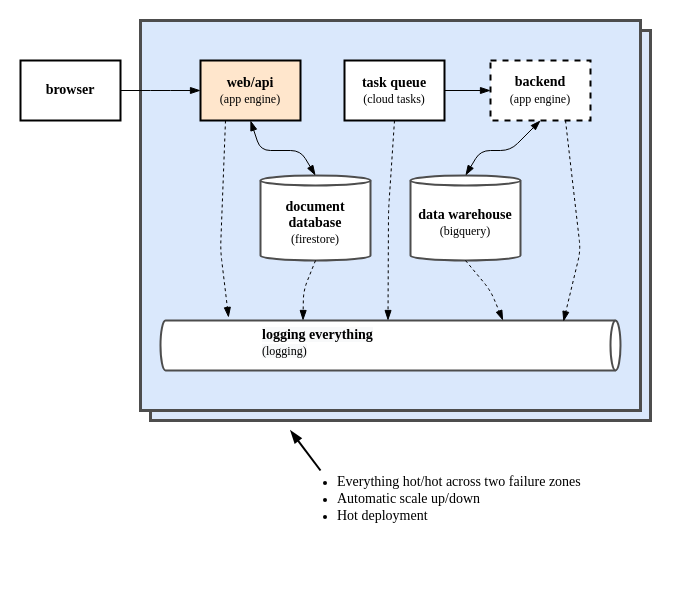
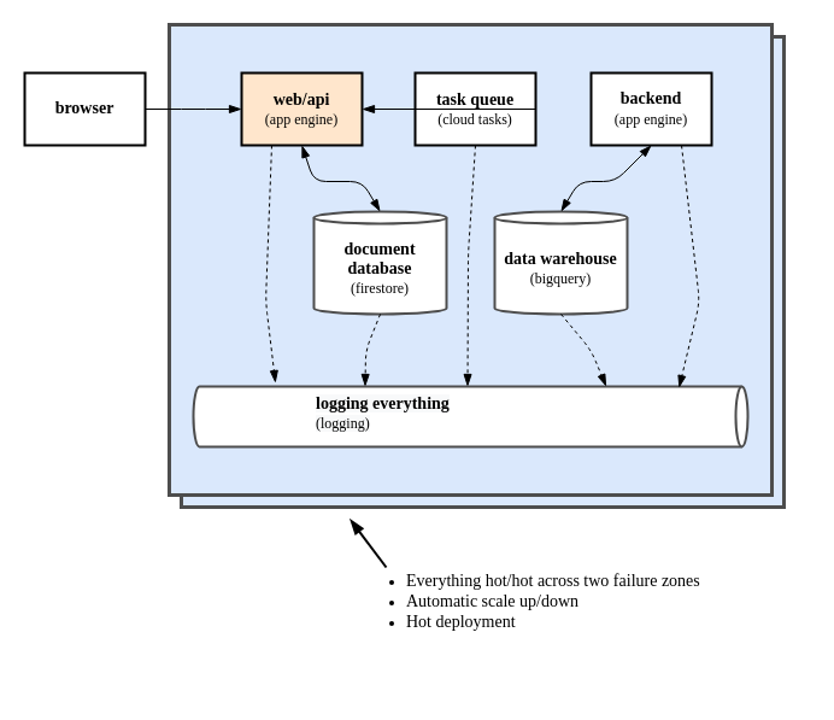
  <mxCell id="0" />
  <mxCell id="1" parent="0" />
  <mxCell id="2" value="&lt;font face=&quot;Verdana&quot; style=&quot;font-size: 14px&quot;&gt;&lt;b&gt;browser&lt;/b&gt;&lt;/font&gt;" style="rounded=0;whiteSpace=wrap;html=1;strokeWidth=2;" vertex="1" parent="1"><mxGeometry x="20" y="60" width="100" height="60" as="geometry" /></mxCell>
  <mxCell id="3" value="" style="rounded=0;whiteSpace=wrap;html=1;fillColor=#dae8fc;strokeWidth=3;strokeColor=#4D4D4D;" vertex="1" parent="1"><mxGeometry x="150" y="30" width="500" height="390" as="geometry" /></mxCell>
  <mxCell id="4" value="" style="rounded=0;whiteSpace=wrap;html=1;fillColor=#dae8fc;strokeWidth=3;strokeColor=#4D4D4D;" vertex="1" parent="1"><mxGeometry x="140" y="20" width="500" height="390" as="geometry" /></mxCell>
  <mxCell id="5" value="&lt;pre&gt;&lt;ul&gt;&lt;li&gt;&lt;span style=&quot;font-family: &amp;#34;verdana&amp;#34; ; font-size: 14px ; text-align: center&quot;&gt;Everything hot/hot across two failure zones&lt;/span&gt;&lt;/li&gt;&lt;ul style=&quot;font-family: &amp;#34;helvetica&amp;#34;&quot;&gt;&lt;/ul&gt;&lt;li&gt;&lt;span style=&quot;font-family: &amp;#34;verdana&amp;#34; ; font-size: 14px ; text-align: center&quot;&gt;Automatic scale up/down&lt;/span&gt;&lt;br&gt;&lt;/li&gt;&lt;li&gt;&lt;span style=&quot;font-family: &amp;#34;verdana&amp;#34; ; font-size: 14px ; text-align: center&quot;&gt;Hot deployment&lt;/span&gt;&lt;/li&gt;&lt;/ul&gt;&lt;/pre&gt;" style="text;whiteSpace=wrap;html=1;" vertex="1" parent="1"><mxGeometry x="295" y="455" width="375" height="70" as="geometry" /></mxCell>
  <mxCell id="6" value="&lt;font face=&quot;Verdana&quot;&gt;&lt;span style=&quot;font-size: 14px&quot;&gt;&lt;b&gt;web/api&lt;/b&gt;&lt;/span&gt;&lt;br&gt;&lt;font style=&quot;font-size: 12px&quot;&gt;(app engine)&lt;/font&gt;&lt;br&gt;&lt;/font&gt;" style="rounded=0;whiteSpace=wrap;html=1;strokeWidth=2;fillColor=#ffe6cc;" vertex="1" parent="1"><mxGeometry x="200" y="60" width="100" height="60" as="geometry" /></mxCell>
  <mxCell id="7" value="&lt;font face=&quot;Verdana&quot;&gt;&lt;b style=&quot;font-size: 14px&quot;&gt;task queue&lt;/b&gt;&lt;br&gt;&lt;font style=&quot;font-size: 12px&quot;&gt;(cloud tasks)&lt;/font&gt;&lt;br&gt;&lt;/font&gt;" style="rounded=0;whiteSpace=wrap;html=1;strokeWidth=2;" vertex="1" parent="1"><mxGeometry x="344" y="60" width="100" height="60" as="geometry" /></mxCell>
- <mxCell id="8" value="&lt;font face=&quot;Verdana&quot; style=&quot;font-size: 14px&quot;&gt;&lt;b&gt;backend&lt;/b&gt;&lt;br&gt;&lt;/font&gt;&lt;span style=&quot;font-family: &amp;#34;verdana&amp;#34;&quot;&gt;(app engine)&lt;/span&gt;&lt;font face=&quot;Verdana&quot; style=&quot;font-size: 14px&quot;&gt;&lt;br&gt;&lt;/font&gt;" style="rounded=0;whiteSpace=wrap;html=1;strokeWidth=2;dashed=1;" vertex="1" parent="1"><mxGeometry x="490" y="60" width="100" height="60" as="geometry" /></mxCell>
+ <mxCell id="8" value="&lt;font face=&quot;Verdana&quot; style=&quot;font-size: 14px&quot;&gt;&lt;b&gt;backend&lt;/b&gt;&lt;br&gt;&lt;/font&gt;&lt;span style=&quot;font-family: &amp;#34;verdana&amp;#34;&quot;&gt;(app engine)&lt;/span&gt;&lt;font face=&quot;Verdana&quot; style=&quot;font-size: 14px&quot;&gt;&lt;br&gt;&lt;/font&gt;" style="rounded=0;whiteSpace=wrap;html=1;strokeWidth=2;" vertex="1" parent="1"><mxGeometry x="490" y="60" width="100" height="60" as="geometry" /></mxCell>
  <mxCell id="9" value="&lt;span style=&quot;font-family: &amp;#34;verdana&amp;#34; ; font-size: 14px&quot;&gt;&lt;b&gt;document&lt;br&gt;database&lt;/b&gt;&lt;/span&gt;&lt;br style=&quot;font-family: &amp;#34;verdana&amp;#34;&quot;&gt;&lt;font style=&quot;font-family: &amp;#34;verdana&amp;#34;&quot;&gt;(firestore)&lt;/font&gt;" style="shape=cylinder3;whiteSpace=wrap;html=1;boundedLbl=1;backgroundOutline=1;size=5;strokeColor=#4D4D4D;strokeWidth=2;" vertex="1" parent="1"><mxGeometry x="260" y="175" width="110" height="85" as="geometry" /></mxCell>
  <mxCell id="10" value="&lt;span style=&quot;font-family: &amp;#34;verdana&amp;#34; ; font-size: 14px&quot;&gt;&lt;b&gt;data warehouse&lt;/b&gt;&lt;/span&gt;&lt;br style=&quot;font-family: &amp;#34;verdana&amp;#34;&quot;&gt;&lt;font style=&quot;font-family: &amp;#34;verdana&amp;#34;&quot;&gt;(bigquery)&lt;/font&gt;" style="shape=cylinder3;whiteSpace=wrap;html=1;boundedLbl=1;backgroundOutline=1;size=5;strokeColor=#4D4D4D;strokeWidth=2;" vertex="1" parent="1"><mxGeometry x="410" y="175" width="110" height="85" as="geometry" /></mxCell>
  <mxCell id="11" value="" style="shape=cylinder3;whiteSpace=wrap;html=1;boundedLbl=1;backgroundOutline=1;size=5;strokeColor=#4D4D4D;strokeWidth=2;rotation=90;" vertex="1" parent="1"><mxGeometry x="365" y="115" width="50" height="460" as="geometry" /></mxCell>
  <mxCell id="12" value="&lt;span style=&quot;color: rgb(0 , 0 , 0) ; font-family: &amp;#34;verdana&amp;#34; ; font-style: normal ; font-weight: 400 ; letter-spacing: normal ; text-align: center ; text-indent: 0px ; text-transform: none ; word-spacing: 0px ; background-color: rgb(248 , 249 , 250) ; font-size: 14px&quot;&gt;&lt;b&gt;logging everything&lt;/b&gt;&lt;/span&gt;&lt;br style=&quot;color: rgb(0 , 0 , 0) ; font-family: &amp;#34;verdana&amp;#34; ; font-size: 12px ; font-style: normal ; font-weight: 400 ; letter-spacing: normal ; text-align: center ; text-indent: 0px ; text-transform: none ; word-spacing: 0px ; background-color: rgb(248 , 249 , 250)&quot;&gt;&lt;font style=&quot;color: rgb(0 , 0 , 0) ; font-family: &amp;#34;verdana&amp;#34; ; font-size: 12px ; font-style: normal ; font-weight: 400 ; letter-spacing: normal ; text-align: center ; text-indent: 0px ; text-transform: none ; word-spacing: 0px ; background-color: rgb(248 , 249 , 250)&quot;&gt;(logging)&lt;/font&gt;" style="text;whiteSpace=wrap;html=1;" vertex="1" parent="1"><mxGeometry x="260" y="320" width="170" height="40" as="geometry" /></mxCell>
  <mxCell id="13" value="" style="endArrow=blockThin;html=1;endFill=1;endSize=8;strokeWidth=2;" edge="1" parent="1"><mxGeometry width="50" height="50" relative="1" as="geometry"><mxPoint x="320" y="470" as="sourcePoint" /><mxPoint x="290" y="430" as="targetPoint" /></mxGeometry></mxCell>
- <mxCell id="14" value="" style="endArrow=blockThin;html=1;strokeWidth=1;endFill=1;endSize=8;entryX=0;entryY=0.5;entryDx=0;entryDy=0;exitX=1;exitY=0.5;exitDx=0;exitDy=0;" edge="1" parent="1" source="7" target="8"><mxGeometry width="50" height="50" relative="1" as="geometry"><mxPoint x="310" y="100" as="sourcePoint" /><mxPoint x="354" y="100" as="targetPoint" /></mxGeometry></mxCell>
+ <mxCell id="14" value="" style="endArrow=blockThin;html=1;strokeWidth=1;endFill=1;endSize=8;exitX=1;exitY=0.5;exitDx=0;exitDy=0;" edge="1" parent="1" source="7" target="6"><mxGeometry width="50" height="50" relative="1" as="geometry"><mxPoint x="310" y="100" as="sourcePoint" /><mxPoint x="354" y="100" as="targetPoint" /></mxGeometry></mxCell>
  <mxCell id="15" value="" style="endArrow=blockThin;html=1;strokeWidth=1;endFill=1;endSize=8;exitX=0.5;exitY=1;exitDx=0;exitDy=0;entryX=0.5;entryY=0;entryDx=0;entryDy=0;entryPerimeter=0;startSize=8;startArrow=blockThin;startFill=1;" edge="1" parent="1" source="6" target="9"><mxGeometry width="50" height="50" relative="1" as="geometry"><mxPoint x="320" y="110" as="sourcePoint" /><mxPoint x="364" y="110" as="targetPoint" /><Array as="points"><mxPoint x="260" y="150" /><mxPoint x="300" y="150" /></Array></mxGeometry></mxCell>
  <mxCell id="16" value="" style="endArrow=blockThin;html=1;strokeWidth=1;endFill=1;endSize=8;exitX=0.5;exitY=1;exitDx=0;exitDy=0;startSize=8;startArrow=blockThin;startFill=1;entryX=0.5;entryY=0;entryDx=0;entryDy=0;entryPerimeter=0;" edge="1" parent="1" source="8" target="10"><mxGeometry width="50" height="50" relative="1" as="geometry"><mxPoint x="400" y="120" as="sourcePoint" /><mxPoint x="465" y="175" as="targetPoint" /><Array as="points"><mxPoint x="510" y="150" /><mxPoint x="480" y="150" /></Array></mxGeometry></mxCell>
  <mxCell id="17" value="" style="endArrow=blockThin;html=1;strokeWidth=1;endFill=1;endSize=8;entryX=-0.06;entryY=0.852;entryDx=0;entryDy=0;exitX=0.25;exitY=1;exitDx=0;exitDy=0;entryPerimeter=0;dashed=1;" edge="1" parent="1" source="6" target="11"><mxGeometry width="50" height="50" relative="1" as="geometry"><mxPoint x="454" y="100" as="sourcePoint" /><mxPoint x="500" y="100" as="targetPoint" /><Array as="points"><mxPoint x="220" y="250" /></Array></mxGeometry></mxCell>
  <mxCell id="18" value="" style="endArrow=blockThin;html=1;strokeWidth=1;endFill=1;endSize=8;entryX=0.75;entryY=0;entryDx=0;entryDy=0;exitX=0.5;exitY=1;exitDx=0;exitDy=0;dashed=1;" edge="1" parent="1" source="7" target="12"><mxGeometry width="50" height="50" relative="1" as="geometry"><mxPoint x="235" y="130" as="sourcePoint" /><mxPoint x="238.08" y="327" as="targetPoint" /><Array as="points"><mxPoint x="388" y="210" /></Array></mxGeometry></mxCell>
  <mxCell id="19" value="" style="endArrow=blockThin;html=1;strokeWidth=1;endFill=1;endSize=8;entryX=0.02;entryY=0.124;entryDx=0;entryDy=0;exitX=0.75;exitY=1;exitDx=0;exitDy=0;entryPerimeter=0;dashed=1;" edge="1" parent="1" source="8" target="11"><mxGeometry width="50" height="50" relative="1" as="geometry"><mxPoint x="245" y="140" as="sourcePoint" /><mxPoint x="248.08" y="337" as="targetPoint" /><Array as="points"><mxPoint x="580" y="250" /></Array></mxGeometry></mxCell>
  <mxCell id="20" value="" style="endArrow=blockThin;html=1;strokeWidth=1;endFill=1;endSize=8;entryX=0.25;entryY=0;entryDx=0;entryDy=0;exitX=0.5;exitY=1;exitDx=0;exitDy=0;dashed=1;exitPerimeter=0;" edge="1" parent="1" source="9" target="12"><mxGeometry width="50" height="50" relative="1" as="geometry"><mxPoint x="255" y="150" as="sourcePoint" /><mxPoint x="258.08" y="347" as="targetPoint" /><Array as="points"><mxPoint x="303" y="290" /></Array></mxGeometry></mxCell>
  <mxCell id="21" value="" style="endArrow=blockThin;html=1;strokeWidth=1;endFill=1;endSize=8;entryX=0;entryY=0;entryDx=0;entryDy=117.5;exitX=0.5;exitY=1;exitDx=0;exitDy=0;entryPerimeter=0;dashed=1;exitPerimeter=0;" edge="1" parent="1" source="10" target="11"><mxGeometry width="50" height="50" relative="1" as="geometry"><mxPoint x="265" y="160" as="sourcePoint" /><mxPoint x="268.08" y="357" as="targetPoint" /><Array as="points"><mxPoint x="490" y="290" /></Array></mxGeometry></mxCell>
  <mxCell id="22" value="" style="endArrow=blockThin;html=1;strokeWidth=1;endFill=1;endSize=8;exitX=1;exitY=0.5;exitDx=0;exitDy=0;entryX=0;entryY=0.5;entryDx=0;entryDy=0;" edge="1" parent="1" source="2" target="6"><mxGeometry width="50" height="50" relative="1" as="geometry"><mxPoint x="310" y="100" as="sourcePoint" /><mxPoint x="354" y="100" as="targetPoint" /><Array as="points"><mxPoint x="160" y="90" /></Array></mxGeometry></mxCell>
